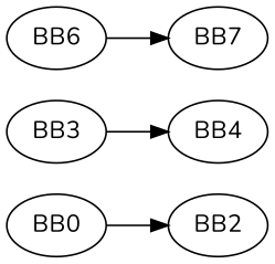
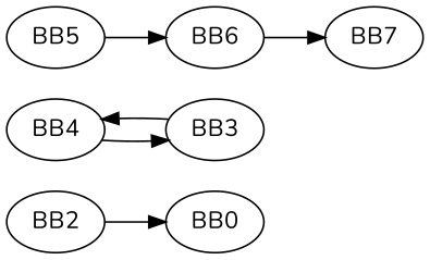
  digraph {
    fontname=Nunito
    rankdir=LR
    node [fontname=Nunito]
    edge [fontname=Nunito]
    BB0
    BB2
    BB4
    BB3
+   BB5
    BB6
    n7 [label=BB7]
-   BB0 -> BB2
+   BB2 -> BB0
+   BB4 -> BB3
    BB3 -> BB4
+   BB5 -> BB6
    BB6 -> n7
  }
